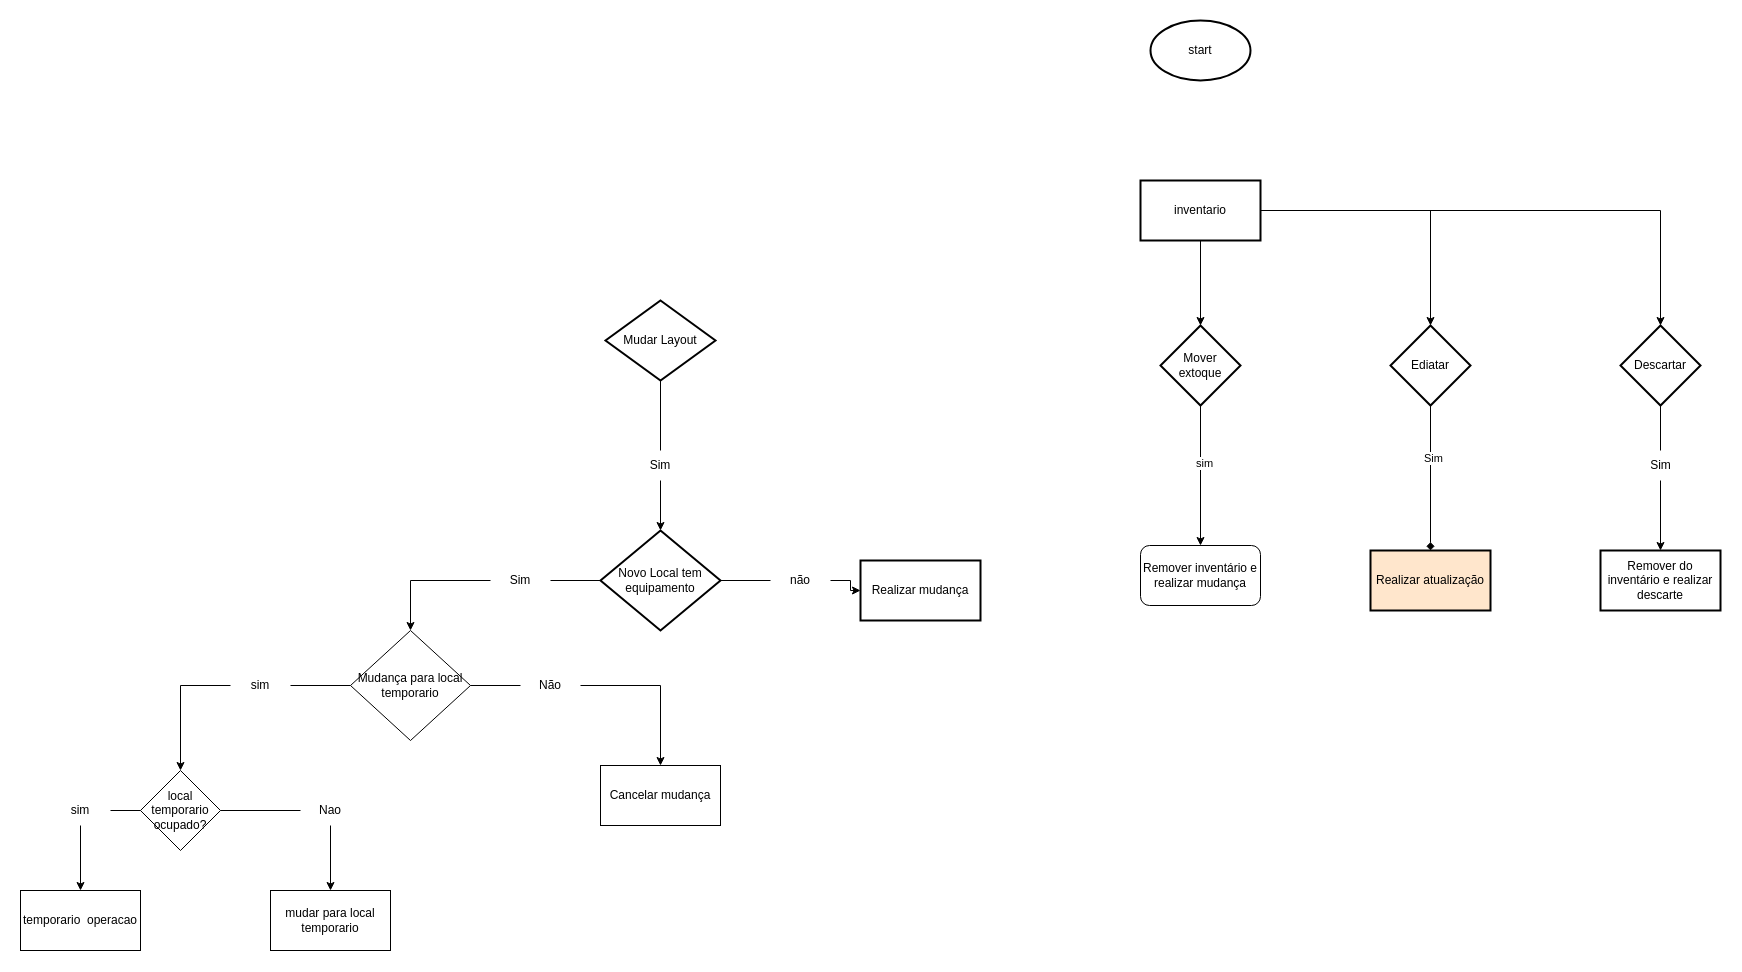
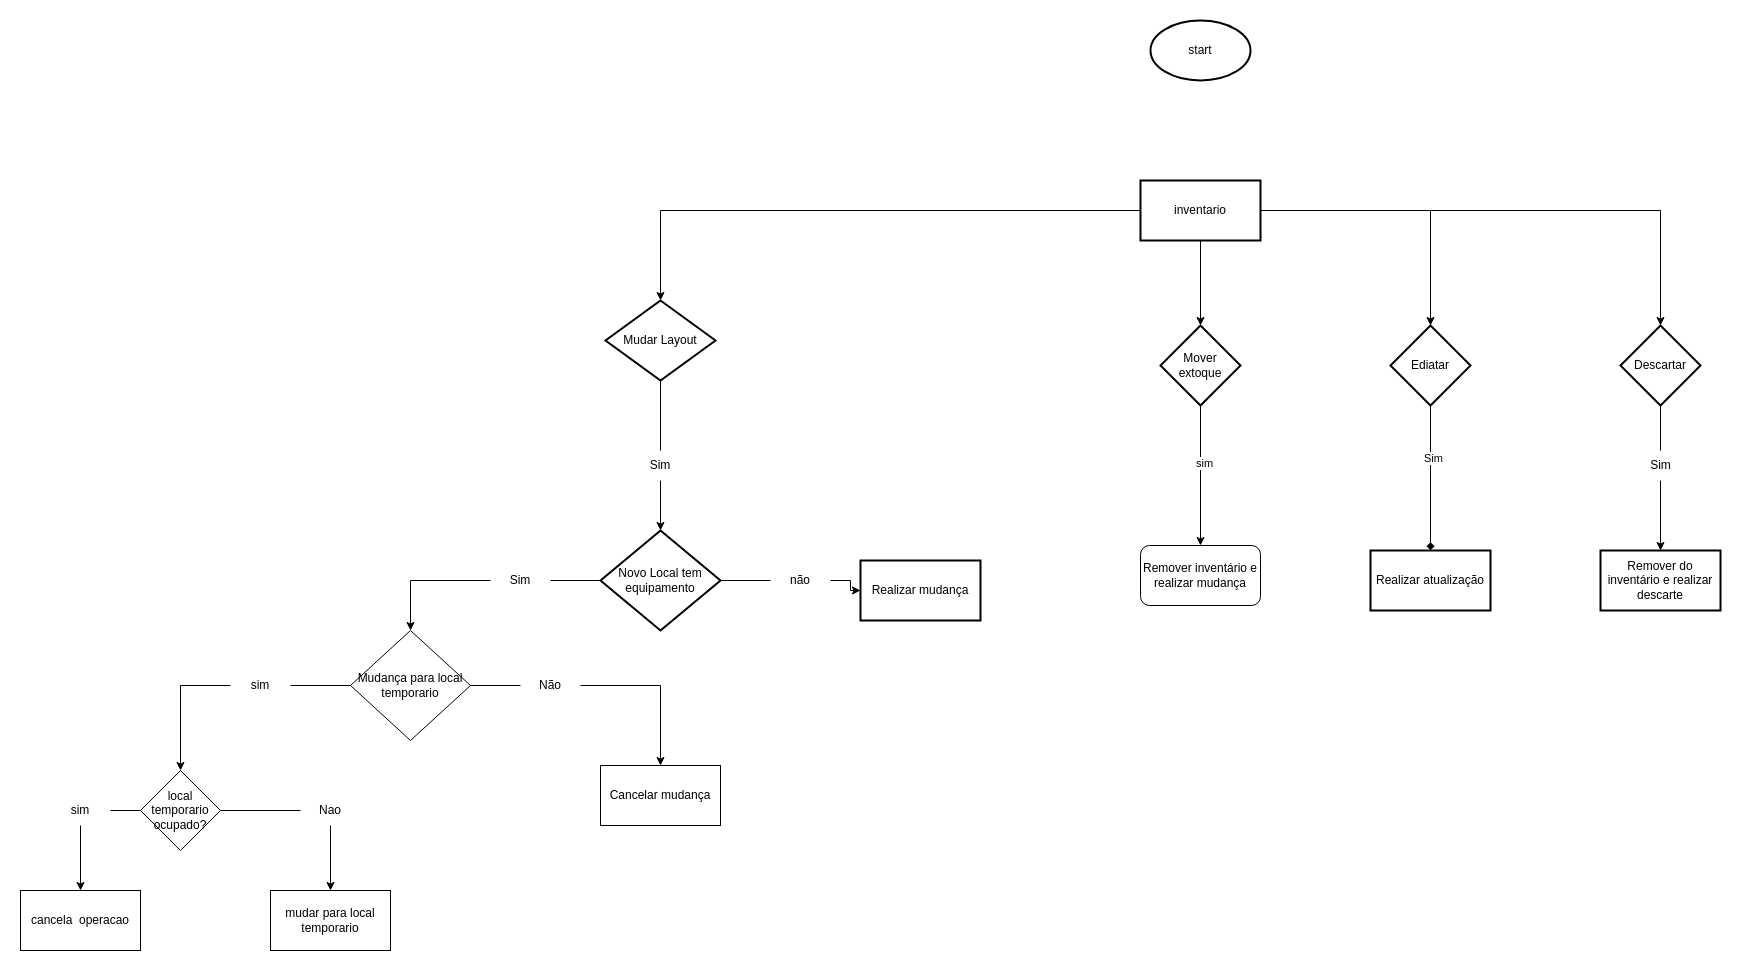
  <mxCell id="0" />
  <mxCell id="1" parent="0" />
  <mxCell id="2" value="start" style="strokeWidth=2;html=1;shape=mxgraph.flowchart.start_1;whiteSpace=wrap;" vertex="1" parent="1"><mxGeometry x="1150" y="20" width="100" height="60" as="geometry" /></mxCell>
+ <mxCell id="3" value="" style="edgeStyle=orthogonalEdgeStyle;rounded=0;orthogonalLoop=1;jettySize=auto;html=1;" edge="1" parent="1" source="7" target="9"><mxGeometry relative="1" as="geometry" /></mxCell>
  <mxCell id="4" value="" style="edgeStyle=orthogonalEdgeStyle;rounded=0;orthogonalLoop=1;jettySize=auto;html=1;" edge="1" parent="1" source="7" target="39"><mxGeometry relative="1" as="geometry" /></mxCell>
  <mxCell id="5" value="" style="edgeStyle=orthogonalEdgeStyle;rounded=0;orthogonalLoop=1;jettySize=auto;html=1;entryX=0.5;entryY=0;entryDx=0;entryDy=0;" edge="1" parent="1" source="7" target="43"><mxGeometry relative="1" as="geometry"><mxPoint x="1430" y="320" as="targetPoint" /></mxGeometry></mxCell>
  <mxCell id="6" value="" style="edgeStyle=orthogonalEdgeStyle;rounded=0;orthogonalLoop=1;jettySize=auto;html=1;" edge="1" parent="1" source="7" target="46"><mxGeometry relative="1" as="geometry" /></mxCell>
  <mxCell id="7" value="inventario" style="whiteSpace=wrap;html=1;strokeWidth=2;" vertex="1" parent="1"><mxGeometry x="1140" y="180" width="120" height="60" as="geometry" /></mxCell>
  <mxCell id="8" value="" style="edgeStyle=orthogonalEdgeStyle;rounded=0;orthogonalLoop=1;jettySize=auto;html=1;startArrow=none;" edge="1" parent="1" source="13" target="12"><mxGeometry relative="1" as="geometry" /></mxCell>
  <mxCell id="9" value="Mudar Layout" style="rhombus;whiteSpace=wrap;html=1;strokeWidth=2;" vertex="1" parent="1"><mxGeometry x="605" y="300" width="110" height="80" as="geometry" /></mxCell>
  <mxCell id="10" value="" style="edgeStyle=orthogonalEdgeStyle;rounded=0;orthogonalLoop=1;jettySize=auto;html=1;startArrow=none;" edge="1" parent="1" source="15" target="19"><mxGeometry relative="1" as="geometry"><mxPoint x="400" y="655" as="targetPoint" /></mxGeometry></mxCell>
  <mxCell id="11" value="" style="edgeStyle=orthogonalEdgeStyle;rounded=0;orthogonalLoop=1;jettySize=auto;html=1;startArrow=none;" edge="1" parent="1" source="32" target="31"><mxGeometry relative="1" as="geometry" /></mxCell>
  <mxCell id="12" value="Novo Local tem equipamento" style="rhombus;whiteSpace=wrap;html=1;strokeWidth=2;" vertex="1" parent="1"><mxGeometry y="530" width="120" height="100" as="geometry" x="600" /></mxCell>
  <mxCell id="13" value="Sim" style="text;html=1;strokeColor=none;fillColor=none;align=center;verticalAlign=middle;whiteSpace=wrap;rounded=0;" vertex="1" parent="1"><mxGeometry x="630" y="450" width="60" height="30" as="geometry" /></mxCell>
  <mxCell id="14" value="" style="edgeStyle=orthogonalEdgeStyle;rounded=0;orthogonalLoop=1;jettySize=auto;html=1;endArrow=none;" edge="1" parent="1" source="9" target="13"><mxGeometry relative="1" as="geometry"><mxPoint x="875" y="480" as="sourcePoint" /><mxPoint x="720" y="560" as="targetPoint" /></mxGeometry></mxCell>
  <mxCell id="15" value="Sim" style="text;html=1;strokeColor=none;fillColor=none;align=center;verticalAlign=middle;whiteSpace=wrap;rounded=0;" vertex="1" parent="1"><mxGeometry x="490" y="565" width="60" height="30" as="geometry" /></mxCell>
  <mxCell id="16" value="" style="edgeStyle=orthogonalEdgeStyle;rounded=0;orthogonalLoop=1;jettySize=auto;html=1;endArrow=none;" edge="1" parent="1" source="12" target="15"><mxGeometry relative="1" as="geometry"><mxPoint y="580" as="sourcePoint" x="600" /><mxPoint x="450" y="690" as="targetPoint" /></mxGeometry></mxCell>
  <mxCell id="17" value="" style="edgeStyle=orthogonalEdgeStyle;rounded=0;orthogonalLoop=1;jettySize=auto;html=1;startArrow=none;" edge="1" parent="1" source="23" target="22"><mxGeometry relative="1" as="geometry" /></mxCell>
  <mxCell id="18" value="" style="edgeStyle=orthogonalEdgeStyle;rounded=0;orthogonalLoop=1;jettySize=auto;html=1;startArrow=none;" edge="1" parent="1" source="35" target="34"><mxGeometry relative="1" as="geometry" /></mxCell>
  <mxCell id="19" value="Mudança para local temporario" style="rhombus;whiteSpace=wrap;html=1;" vertex="1" parent="1"><mxGeometry x="350" y="630" width="120" height="110" as="geometry" /></mxCell>
  <mxCell id="20" value="" style="edgeStyle=orthogonalEdgeStyle;rounded=0;orthogonalLoop=1;jettySize=auto;html=1;startArrow=none;" edge="1" parent="1" source="29" target="25"><mxGeometry relative="1" as="geometry" /></mxCell>
  <mxCell id="21" value="" style="edgeStyle=orthogonalEdgeStyle;rounded=0;orthogonalLoop=1;jettySize=auto;html=1;startArrow=none;" edge="1" parent="1" source="27" target="26"><mxGeometry relative="1" as="geometry" /></mxCell>
  <mxCell id="22" value="local temporario ocupado?" style="rhombus;whiteSpace=wrap;html=1;" vertex="1" parent="1"><mxGeometry x="140" y="770" width="80" height="80" as="geometry" /></mxCell>
  <mxCell id="23" value="sim" style="text;html=1;strokeColor=none;fillColor=none;align=center;verticalAlign=middle;whiteSpace=wrap;rounded=0;" vertex="1" parent="1"><mxGeometry x="230" y="670" width="60" height="30" as="geometry" /></mxCell>
  <mxCell id="24" value="" style="edgeStyle=orthogonalEdgeStyle;rounded=0;orthogonalLoop=1;jettySize=auto;html=1;endArrow=none;" edge="1" parent="1" source="19" target="23"><mxGeometry relative="1" as="geometry"><mxPoint x="350" y="685" as="sourcePoint" /><mxPoint x="180" y="770" as="targetPoint" /></mxGeometry></mxCell>
  <mxCell id="25" value="mudar para local temporario" style="whiteSpace=wrap;html=1;" vertex="1" parent="1"><mxGeometry x="270" y="890" width="120" height="60" as="geometry" /></mxCell>
- <mxCell id="26" value="temporario&amp;nbsp; operacao" style="whiteSpace=wrap;html=1;" vertex="1" parent="1"><mxGeometry x="20" y="890" width="120" height="60" as="geometry" /></mxCell>
+ <mxCell id="26" value="cancela&amp;nbsp; operacao" style="whiteSpace=wrap;html=1;" vertex="1" parent="1"><mxGeometry x="20" y="890" width="120" height="60" as="geometry" /></mxCell>
  <mxCell id="27" value="sim" style="text;html=1;strokeColor=none;fillColor=none;align=center;verticalAlign=middle;whiteSpace=wrap;rounded=0;" vertex="1" parent="1"><mxGeometry x="50" y="795" width="60" height="30" as="geometry" /></mxCell>
  <mxCell id="28" value="" style="edgeStyle=orthogonalEdgeStyle;rounded=0;orthogonalLoop=1;jettySize=auto;html=1;endArrow=none;" edge="1" parent="1" source="22" target="27"><mxGeometry relative="1" as="geometry"><mxPoint x="140" y="810" as="sourcePoint" /><mxPoint x="30" y="870" as="targetPoint" /></mxGeometry></mxCell>
  <mxCell id="29" value="Nao" style="text;html=1;strokeColor=none;fillColor=none;align=center;verticalAlign=middle;whiteSpace=wrap;rounded=0;" vertex="1" parent="1"><mxGeometry x="300" y="795" width="60" height="30" as="geometry" /></mxCell>
  <mxCell id="30" value="" style="edgeStyle=orthogonalEdgeStyle;rounded=0;orthogonalLoop=1;jettySize=auto;html=1;endArrow=none;" edge="1" parent="1" source="22" target="29"><mxGeometry relative="1" as="geometry"><mxPoint x="220" y="810" as="sourcePoint" /><mxPoint x="420" y="870" as="targetPoint" /></mxGeometry></mxCell>
  <mxCell id="31" value="Realizar mudança" style="whiteSpace=wrap;html=1;strokeWidth=2;" vertex="1" parent="1"><mxGeometry x="860" y="560" width="120" height="60" as="geometry" /></mxCell>
  <mxCell id="32" value="não" style="text;html=1;strokeColor=none;fillColor=none;align=center;verticalAlign=middle;whiteSpace=wrap;rounded=0;" vertex="1" parent="1"><mxGeometry x="770" y="565" width="60" height="30" as="geometry" /></mxCell>
  <mxCell id="33" value="" style="edgeStyle=orthogonalEdgeStyle;rounded=0;orthogonalLoop=1;jettySize=auto;html=1;endArrow=none;" edge="1" parent="1" source="12" target="32"><mxGeometry relative="1" as="geometry"><mxPoint x="720" y="580" as="sourcePoint" /><mxPoint x="920" y="680" as="targetPoint" /></mxGeometry></mxCell>
  <mxCell id="34" value="Cancelar mudança" style="whiteSpace=wrap;html=1;" vertex="1" parent="1"><mxGeometry y="765" width="120" height="60" as="geometry" x="600" /></mxCell>
  <mxCell id="35" value="Não" style="text;html=1;strokeColor=none;fillColor=none;align=center;verticalAlign=middle;whiteSpace=wrap;rounded=0;" vertex="1" parent="1"><mxGeometry x="520" y="670" width="60" height="30" as="geometry" /></mxCell>
  <mxCell id="36" value="" style="edgeStyle=orthogonalEdgeStyle;rounded=0;orthogonalLoop=1;jettySize=auto;html=1;endArrow=none;" edge="1" parent="1" source="19" target="35"><mxGeometry relative="1" as="geometry"><mxPoint x="470" y="685" as="sourcePoint" /><mxPoint x="660" y="765" as="targetPoint" /></mxGeometry></mxCell>
  <mxCell id="37" value="" style="edgeStyle=orthogonalEdgeStyle;rounded=0;orthogonalLoop=1;jettySize=auto;html=1;" edge="1" parent="1" source="39" target="40"><mxGeometry relative="1" as="geometry"><mxPoint x="1200" y="565" as="targetPoint" /></mxGeometry></mxCell>
  <mxCell id="38" value="sim" style="edgeLabel;html=1;align=center;verticalAlign=middle;resizable=0;points=[];" vertex="1" connectable="0" parent="37"><mxGeometry x="-0.188" y="3" relative="1" as="geometry"><mxPoint as="offset" /></mxGeometry></mxCell>
  <mxCell id="39" value="Mover extoque" style="rhombus;whiteSpace=wrap;html=1;strokeWidth=2;" vertex="1" parent="1"><mxGeometry x="1160" y="325" width="80" height="80" as="geometry" /></mxCell>
  <mxCell id="40" value="Remover inventário e&lt;br&gt;realizar mudança" style="rounded=1;whiteSpace=wrap;html=1;" vertex="1" parent="1"><mxGeometry x="1140" y="545" width="120" height="60" as="geometry" /></mxCell>
  <mxCell id="41" value="" style="edgeStyle=orthogonalEdgeStyle;rounded=0;orthogonalLoop=1;jettySize=auto;html=1;endArrow=diamond;" edge="1" parent="1" source="43" target="44"><mxGeometry relative="1" as="geometry" /></mxCell>
  <mxCell id="42" value="Sim" style="edgeLabel;html=1;align=center;verticalAlign=middle;resizable=0;points=[];" vertex="1" connectable="0" parent="41"><mxGeometry x="-0.289" y="2" relative="1" as="geometry"><mxPoint as="offset" /></mxGeometry></mxCell>
  <mxCell id="43" value="Ediatar" style="rhombus;whiteSpace=wrap;html=1;strokeWidth=2;" vertex="1" parent="1"><mxGeometry x="1390" y="325" width="80" height="80" as="geometry" /></mxCell>
- <mxCell id="44" value="Realizar atualização" style="whiteSpace=wrap;html=1;strokeWidth=2;fillColor=#ffe6cc;" vertex="1" parent="1"><mxGeometry x="1370" y="550" width="120" height="60" as="geometry" /></mxCell>
+ <mxCell id="44" value="Realizar atualização" style="whiteSpace=wrap;html=1;strokeWidth=2;" vertex="1" parent="1"><mxGeometry x="1370" y="550" width="120" height="60" as="geometry" /></mxCell>
  <mxCell id="45" value="" style="edgeStyle=orthogonalEdgeStyle;rounded=0;orthogonalLoop=1;jettySize=auto;html=1;startArrow=none;" edge="1" parent="1" source="48" target="47"><mxGeometry relative="1" as="geometry" /></mxCell>
  <mxCell id="46" value="Descartar" style="rhombus;whiteSpace=wrap;html=1;strokeWidth=2;" vertex="1" parent="1"><mxGeometry x="1620" y="325" width="80" height="80" as="geometry" /></mxCell>
  <mxCell id="47" value="Remover do inventário e realizar descarte" style="whiteSpace=wrap;html=1;strokeWidth=2;" vertex="1" parent="1"><mxGeometry x="1600" y="550" width="120" height="60" as="geometry" /></mxCell>
  <mxCell id="48" value="Sim" style="text;html=1;align=center;verticalAlign=middle;resizable=0;points=[];autosize=1;strokeColor=none;fillColor=none;" vertex="1" parent="1"><mxGeometry x="1640" y="450" width="40" height="30" as="geometry" /></mxCell>
  <mxCell id="49" value="" style="edgeStyle=orthogonalEdgeStyle;rounded=0;orthogonalLoop=1;jettySize=auto;html=1;endArrow=none;" edge="1" parent="1" source="46" target="48"><mxGeometry relative="1" as="geometry"><mxPoint x="1660" y="405" as="sourcePoint" /><mxPoint x="1660" y="550" as="targetPoint" /></mxGeometry></mxCell>
